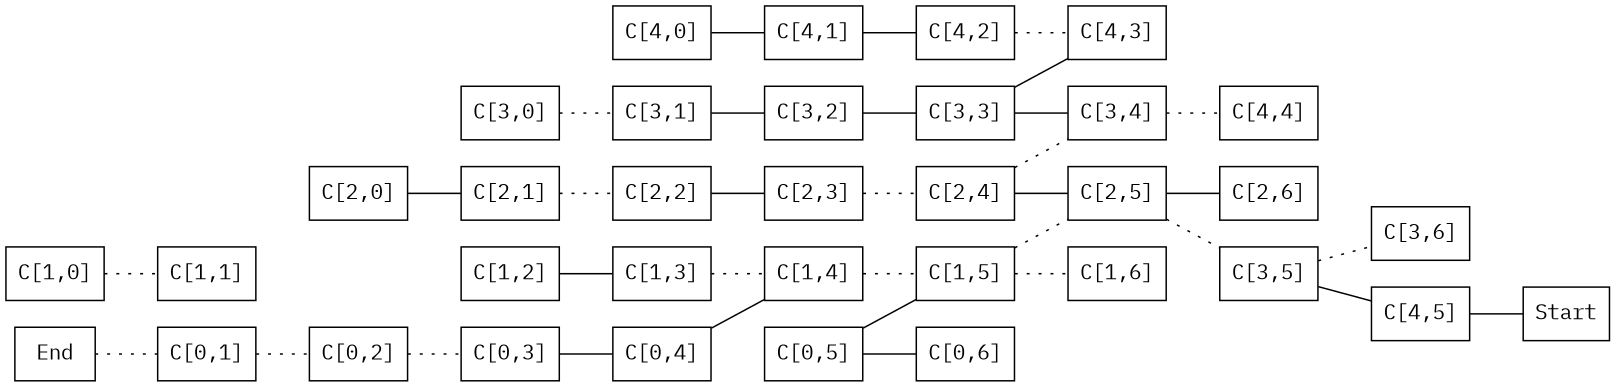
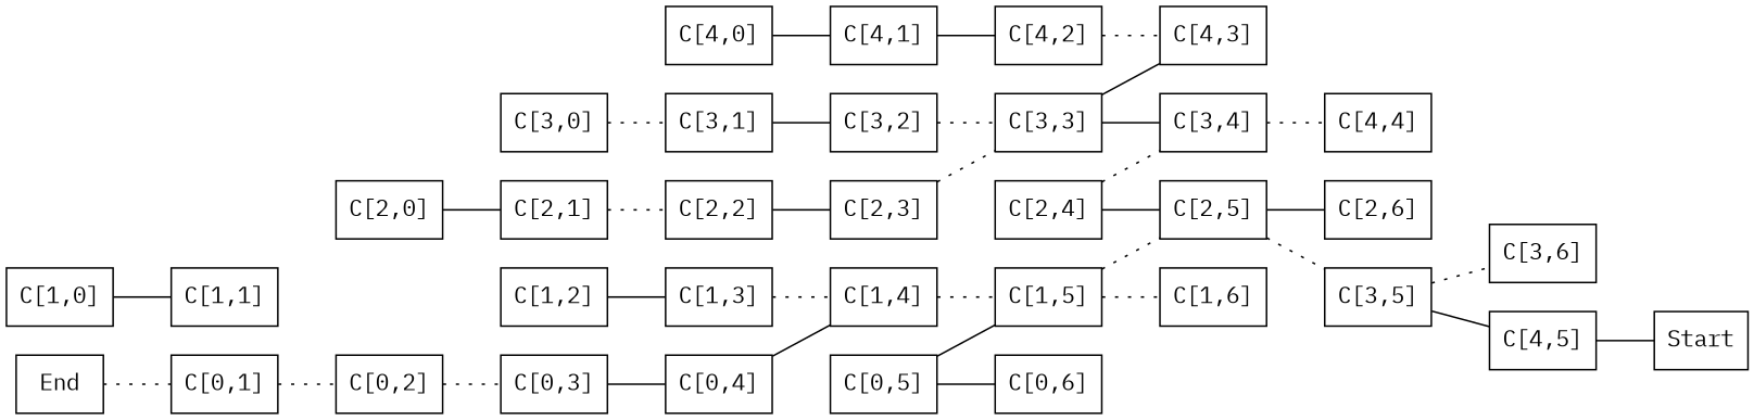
  digraph {
    fontname="IBM Plex Mono"
    rankdir=LR
    node [fontname="IBM Plex Mono" shape=box]
    edge [arrowhead=none fontname="IBM Plex Mono" style=solid]
    n1 [label=End]
    "C[0,1]"
    "C[0,2]"
    "C[0,3]"
    "C[0,4]"
    "C[1,4]"
    "C[1,5]"
    "C[0,5]"
    "C[0,6]"
    "C[1,6]"
    "C[2,5]"
    "C[1,0]"
    "C[1,1]"
    "C[1,2]"
    "C[1,3]"
    "C[2,6]"
    "C[3,5]"
    "C[2,0]"
    "C[2,1]"
    "C[2,2]"
    "C[2,3]"
    "C[2,4]"
    "C[3,4]"
    "C[4,4]"
    "C[3,6]"
    "C[4,5]"
    "C[3,0]"
    "C[3,1]"
    "C[3,2]"
    "C[3,3]"
    "C[4,3]"
    n32 [label=Start]
    "C[4,0]"
    "C[4,1]"
    "C[4,2]"
    n1 -> "C[0,1]" [style=dotted]
    "C[0,1]" -> "C[0,2]" [style=dotted]
    "C[0,2]" -> "C[0,3]" [style=dotted]
    "C[0,3]" -> "C[0,4]"
    "C[0,4]" -> "C[1,4]"
    "C[1,4]" -> "C[1,5]" [style=dotted]
    "C[1,5]" -> "C[1,6]" [style=dotted]
    "C[1,5]" -> "C[2,5]" [style=dotted]
    "C[0,5]" -> "C[1,5]"
    "C[0,5]" -> "C[0,6]"
    "C[2,5]" -> "C[2,6]"
    "C[2,5]" -> "C[3,5]" [style=dotted]
-   "C[1,0]" -> "C[1,1]" [style=dotted]
+   "C[1,0]" -> "C[1,1]"
    "C[1,2]" -> "C[1,3]"
    "C[1,3]" -> "C[1,4]" [style=dotted]
    "C[3,5]" -> "C[3,6]" [style=dotted]
    "C[3,5]" -> "C[4,5]"
    "C[2,0]" -> "C[2,1]"
    "C[2,1]" -> "C[2,2]" [style=dotted]
    "C[2,2]" -> "C[2,3]"
-   "C[2,3]" -> "C[2,4]" [style=dotted]
+   "C[2,3]" -> "C[3,3]" [style=dotted]
    "C[2,4]" -> "C[2,5]"
    "C[2,4]" -> "C[3,4]" [style=dotted]
    "C[3,4]" -> "C[4,4]" [style=dotted]
    "C[4,5]" -> n32
    "C[3,0]" -> "C[3,1]" [style=dotted]
    "C[3,1]" -> "C[3,2]"
-   "C[3,2]" -> "C[3,3]"
+   "C[3,2]" -> "C[3,3]" [style=dotted]
    "C[3,3]" -> "C[3,4]"
    "C[3,3]" -> "C[4,3]"
    "C[4,0]" -> "C[4,1]"
    "C[4,1]" -> "C[4,2]"
    "C[4,2]" -> "C[4,3]" [style=dotted]
  }
